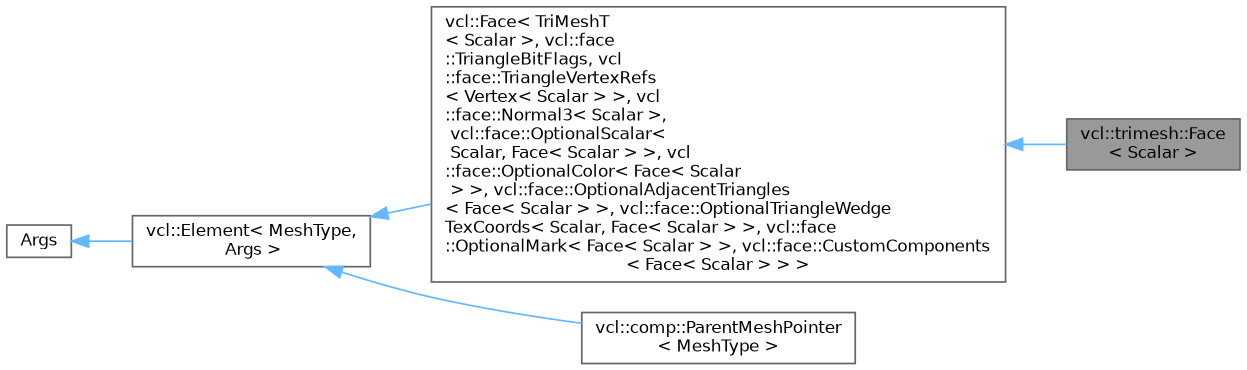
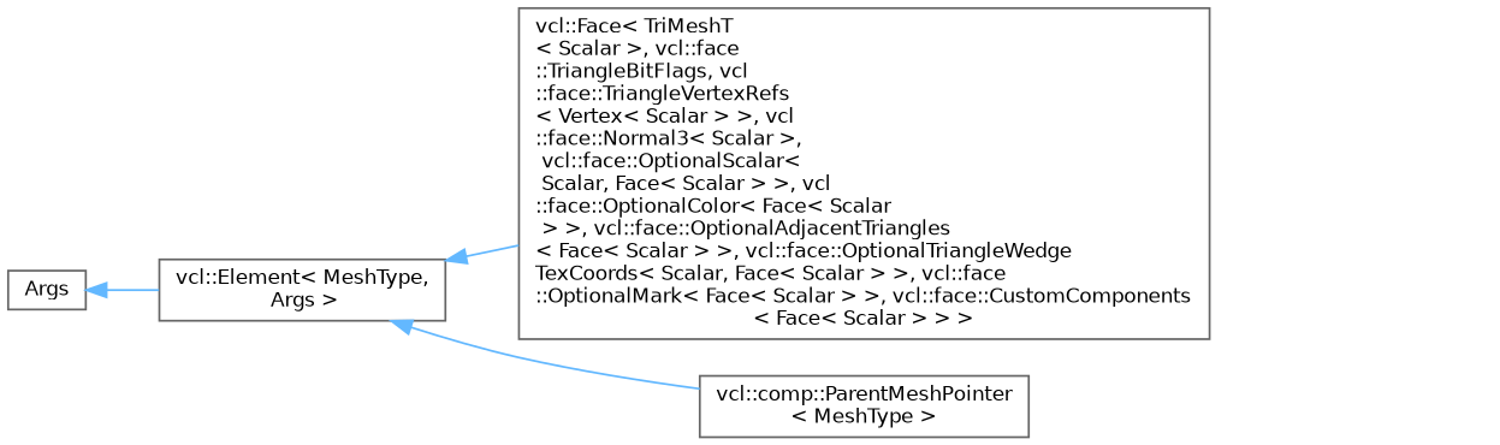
  digraph {
    rankdir=LR
    node [color=gray40 fillcolor=white fontname=Helvetica fontsize=10 shape=box style=filled]
    edge [color=steelblue1 dir=back fontname=Helvetica fontsize=10 labelfontname=Helvetica labelfontsize=10 style=solid]
-   n1 [fillcolor=grey60 fontcolor=black height=0.2 label="vcl::trimesh::Face\l\< Scalar \>" width=0.4]
    n2 [height=0.2 label="vcl::Face\< TriMeshT\l\< Scalar \>, vcl::face\l::TriangleBitFlags, vcl\l::face::TriangleVertexRefs\l\< Vertex\< Scalar \> \>, vcl\l::face::Normal3\< Scalar \>,\l vcl::face::OptionalScalar\<\l Scalar, Face\< Scalar \> \>, vcl\l::face::OptionalColor\< Face\< Scalar\l \> \>, vcl::face::OptionalAdjacentTriangles\l\< Face\< Scalar \> \>, vcl::face::OptionalTriangleWedge\lTexCoords\< Scalar, Face\< Scalar \> \>, vcl::face\l::OptionalMark\< Face\< Scalar \> \>, vcl::face::CustomComponents\l\< Face\< Scalar \> \> \>" width=0.4]
    n3 [height=0.2 label="vcl::Element\< MeshType,\l Args \>" width=0.4]
    n4 [height=0.2 label="vcl::comp::ParentMeshPointer\l\< MeshType \>" width=0.4]
    n5 [height=0.2 label=Args width=0.4]
-   n2 -> n1
    n3 -> n2
    n3 -> n4
    n5 -> n3
  }
